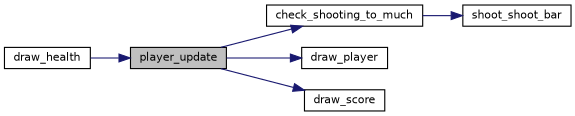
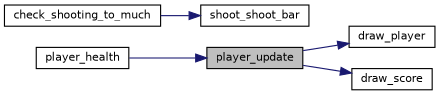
  digraph {
    rankdir=LR
    node [color=black fillcolor=white fontname=Helvetica fontsize=10 shape=record style=filled]
    edge [color=midnightblue fontname=Helvetica fontsize=10 labelfontname=Helvetica labelfontsize=10 style=solid]
    n1 [fillcolor=grey75 fontcolor=black height=0.2 label=player_update width=0.4]
    n2 [height=0.2 label=check_shooting_to_much width=0.4]
    n3 [height=0.2 label=draw_player width=0.4]
    n4 [height=0.2 label=draw_score width=0.4]
    n5 [height=0.2 label=shoot_shoot_bar width=0.4]
-   n6 [height=0.2 label=draw_health width=0.4]
-   n1 -> n2
+   n6 [height=0.2 label=player_health width=0.4]
    n1 -> n3
    n1 -> n4
    n2 -> n5
    n6 -> n1
  }
